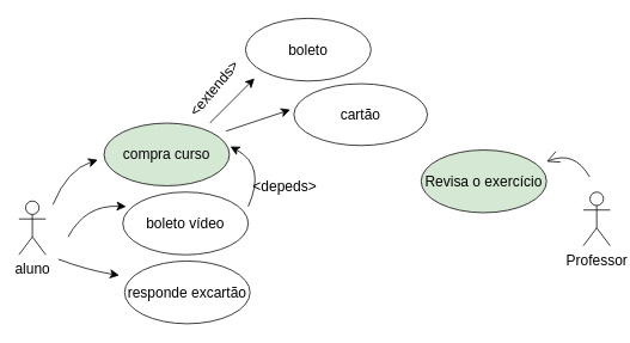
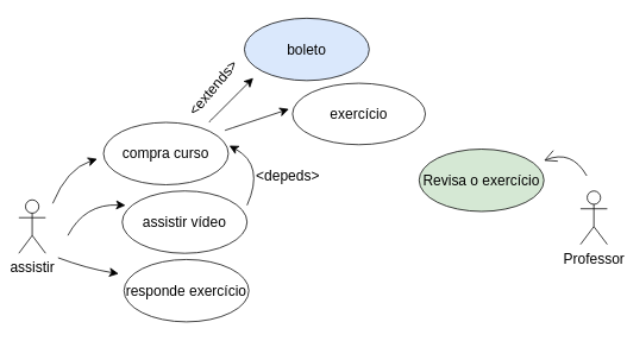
  <mxCell id="0" />
  <mxCell id="1" parent="0" />
- <mxCell id="2" value="&lt;font style=&quot;vertical-align: inherit;&quot;&gt;&lt;font style=&quot;vertical-align: inherit;&quot;&gt;&lt;font style=&quot;vertical-align: inherit;&quot;&gt;&lt;font style=&quot;vertical-align: inherit;&quot;&gt;aluno&lt;/font&gt;&lt;/font&gt;&lt;/font&gt;&lt;/font&gt;" style="shape=umlActor;verticalLabelPosition=bottom;verticalAlign=top;html=1;fontSize=16;" vertex="1" parent="1"><mxGeometry x="20" y="224" width="30" height="60" as="geometry" /></mxCell>
- <mxCell id="3" value="&lt;font style=&quot;vertical-align: inherit;&quot;&gt;&lt;font style=&quot;vertical-align: inherit;&quot;&gt;&lt;font style=&quot;vertical-align: inherit;&quot;&gt;&lt;font style=&quot;vertical-align: inherit;&quot;&gt;compra curso&lt;/font&gt;&lt;/font&gt;&lt;br&gt;&lt;/font&gt;&lt;/font&gt;" style="ellipse;whiteSpace=wrap;html=1;fontSize=16;fillColor=#d5e8d4;" vertex="1" parent="1"><mxGeometry x="115" y="137" width="140" height="70" as="geometry" /></mxCell>
+ <mxCell id="2" value="&lt;font style=&quot;vertical-align: inherit;&quot;&gt;&lt;font style=&quot;vertical-align: inherit;&quot;&gt;&lt;font style=&quot;vertical-align: inherit;&quot;&gt;&lt;font style=&quot;vertical-align: inherit;&quot;&gt;assistir&lt;/font&gt;&lt;/font&gt;&lt;/font&gt;&lt;/font&gt;" style="shape=umlActor;verticalLabelPosition=bottom;verticalAlign=top;html=1;fontSize=16;" vertex="1" parent="1"><mxGeometry x="20" y="224" width="30" height="60" as="geometry" /></mxCell>
+ <mxCell id="3" value="&lt;font style=&quot;vertical-align: inherit;&quot;&gt;&lt;font style=&quot;vertical-align: inherit;&quot;&gt;&lt;font style=&quot;vertical-align: inherit;&quot;&gt;&lt;font style=&quot;vertical-align: inherit;&quot;&gt;compra curso&lt;/font&gt;&lt;/font&gt;&lt;br&gt;&lt;/font&gt;&lt;/font&gt;" style="ellipse;whiteSpace=wrap;html=1;fontSize=16;" vertex="1" parent="1"><mxGeometry x="115" y="137" width="140" height="70" as="geometry" /></mxCell>
  <mxCell id="4" value="" style="endArrow=classic;html=1;rounded=0;fontSize=12;startSize=8;endSize=8;curved=1;" edge="1" parent="1"><mxGeometry width="50" height="50" relative="1" as="geometry"><mxPoint x="58" y="228" as="sourcePoint" /><mxPoint x="108" y="178" as="targetPoint" /><Array as="points"><mxPoint x="74" y="189" /></Array></mxGeometry></mxCell>
- <mxCell id="5" value="&lt;font style=&quot;vertical-align: inherit;&quot;&gt;&lt;font style=&quot;vertical-align: inherit;&quot;&gt;&lt;font style=&quot;vertical-align: inherit;&quot;&gt;&lt;font style=&quot;vertical-align: inherit;&quot;&gt;&lt;font style=&quot;vertical-align: inherit;&quot;&gt;&lt;font style=&quot;vertical-align: inherit;&quot;&gt;&lt;font style=&quot;vertical-align: inherit;&quot;&gt;&lt;font style=&quot;vertical-align: inherit;&quot;&gt;boleto vídeo&lt;/font&gt;&lt;/font&gt;&lt;/font&gt;&lt;/font&gt;&lt;/font&gt;&lt;/font&gt;&lt;br&gt;&lt;/font&gt;&lt;/font&gt;" style="ellipse;whiteSpace=wrap;html=1;fontSize=16;" vertex="1" parent="1"><mxGeometry x="136" y="214" width="140" height="70" as="geometry" /></mxCell>
+ <mxCell id="5" value="&lt;font style=&quot;vertical-align: inherit;&quot;&gt;&lt;font style=&quot;vertical-align: inherit;&quot;&gt;&lt;font style=&quot;vertical-align: inherit;&quot;&gt;&lt;font style=&quot;vertical-align: inherit;&quot;&gt;&lt;font style=&quot;vertical-align: inherit;&quot;&gt;&lt;font style=&quot;vertical-align: inherit;&quot;&gt;&lt;font style=&quot;vertical-align: inherit;&quot;&gt;&lt;font style=&quot;vertical-align: inherit;&quot;&gt;assistir vídeo&lt;/font&gt;&lt;/font&gt;&lt;/font&gt;&lt;/font&gt;&lt;/font&gt;&lt;/font&gt;&lt;br&gt;&lt;/font&gt;&lt;/font&gt;" style="ellipse;whiteSpace=wrap;html=1;fontSize=16;" vertex="1" parent="1"><mxGeometry x="136" y="214" width="140" height="70" as="geometry" /></mxCell>
  <mxCell id="6" value="" style="endArrow=classic;html=1;rounded=0;fontSize=12;startSize=8;endSize=8;curved=1;" edge="1" parent="1"><mxGeometry width="50" height="50" relative="1" as="geometry"><mxPoint x="64" y="289" as="sourcePoint" /><mxPoint x="132" y="307" as="targetPoint" /><Array as="points"><mxPoint x="96" y="301" /></Array></mxGeometry></mxCell>
  <mxCell id="7" value="" style="endArrow=classic;html=1;rounded=0;fontSize=12;startSize=8;endSize=8;curved=1;entryX=0.026;entryY=0.231;entryDx=0;entryDy=0;entryPerimeter=0;" edge="1" parent="1" target="5"><mxGeometry width="50" height="50" relative="1" as="geometry"><mxPoint x="75" y="264" as="sourcePoint" /><mxPoint x="125" y="214" as="targetPoint" /><Array as="points"><mxPoint x="94" y="228" /></Array></mxGeometry></mxCell>
- <mxCell id="8" value="&lt;font style=&quot;vertical-align: inherit;&quot;&gt;&lt;font style=&quot;vertical-align: inherit;&quot;&gt;&lt;font style=&quot;vertical-align: inherit;&quot;&gt;&lt;font style=&quot;vertical-align: inherit;&quot;&gt;&lt;font style=&quot;vertical-align: inherit;&quot;&gt;&lt;font style=&quot;vertical-align: inherit;&quot;&gt;&lt;font style=&quot;vertical-align: inherit;&quot;&gt;&lt;font style=&quot;vertical-align: inherit;&quot;&gt;&lt;font style=&quot;vertical-align: inherit;&quot;&gt;&lt;font style=&quot;vertical-align: inherit;&quot;&gt;&lt;font style=&quot;vertical-align: inherit;&quot;&gt;&lt;font style=&quot;vertical-align: inherit;&quot;&gt;&lt;font style=&quot;vertical-align: inherit;&quot;&gt;&lt;font style=&quot;vertical-align: inherit;&quot;&gt;responde&lt;/font&gt;&lt;/font&gt;&lt;/font&gt;&lt;/font&gt;&lt;/font&gt;&lt;/font&gt;&lt;/font&gt;&lt;/font&gt;&lt;font style=&quot;vertical-align: inherit;&quot;&gt;&lt;font style=&quot;vertical-align: inherit;&quot;&gt;&lt;font style=&quot;vertical-align: inherit;&quot;&gt;&lt;font style=&quot;vertical-align: inherit;&quot;&gt;&amp;nbsp;ex&lt;/font&gt;&lt;/font&gt;&lt;/font&gt;&lt;font style=&quot;vertical-align: inherit;&quot;&gt;cartão&lt;/font&gt;&lt;/font&gt;&lt;/font&gt;&lt;/font&gt;&lt;/font&gt;&lt;/font&gt;&lt;br&gt;&lt;/font&gt;&lt;/font&gt;" style="ellipse;whiteSpace=wrap;html=1;fontSize=16;" vertex="1" parent="1"><mxGeometry x="138" y="291" width="140" height="70" as="geometry" /></mxCell>
+ <mxCell id="8" value="&lt;font style=&quot;vertical-align: inherit;&quot;&gt;&lt;font style=&quot;vertical-align: inherit;&quot;&gt;&lt;font style=&quot;vertical-align: inherit;&quot;&gt;&lt;font style=&quot;vertical-align: inherit;&quot;&gt;&lt;font style=&quot;vertical-align: inherit;&quot;&gt;&lt;font style=&quot;vertical-align: inherit;&quot;&gt;&lt;font style=&quot;vertical-align: inherit;&quot;&gt;&lt;font style=&quot;vertical-align: inherit;&quot;&gt;&lt;font style=&quot;vertical-align: inherit;&quot;&gt;&lt;font style=&quot;vertical-align: inherit;&quot;&gt;&lt;font style=&quot;vertical-align: inherit;&quot;&gt;&lt;font style=&quot;vertical-align: inherit;&quot;&gt;&lt;font style=&quot;vertical-align: inherit;&quot;&gt;&lt;font style=&quot;vertical-align: inherit;&quot;&gt;responde&lt;/font&gt;&lt;/font&gt;&lt;/font&gt;&lt;/font&gt;&lt;/font&gt;&lt;/font&gt;&lt;/font&gt;&lt;/font&gt;&lt;font style=&quot;vertical-align: inherit;&quot;&gt;&lt;font style=&quot;vertical-align: inherit;&quot;&gt;&lt;font style=&quot;vertical-align: inherit;&quot;&gt;&lt;font style=&quot;vertical-align: inherit;&quot;&gt;&amp;nbsp;ex&lt;/font&gt;&lt;/font&gt;&lt;/font&gt;&lt;font style=&quot;vertical-align: inherit;&quot;&gt;ercício&lt;/font&gt;&lt;/font&gt;&lt;/font&gt;&lt;/font&gt;&lt;/font&gt;&lt;/font&gt;&lt;br&gt;&lt;/font&gt;&lt;/font&gt;" style="ellipse;whiteSpace=wrap;html=1;fontSize=16;" vertex="1" parent="1"><mxGeometry x="138" y="291" width="140" height="70" as="geometry" /></mxCell>
  <mxCell id="9" style="edgeStyle=none;curved=1;rounded=0;orthogonalLoop=1;jettySize=auto;html=1;exitX=1;exitY=0.5;exitDx=0;exitDy=0;fontSize=12;startSize=8;endSize=8;" edge="1" parent="1" source="5" target="5"><mxGeometry relative="1" as="geometry" /></mxCell>
  <mxCell id="10" value="" style="endArrow=classic;html=1;rounded=0;fontSize=12;startSize=8;endSize=8;curved=1;" edge="1" parent="1"><mxGeometry width="50" height="50" relative="1" as="geometry"><mxPoint x="276" y="230" as="sourcePoint" /><mxPoint x="256" y="163" as="targetPoint" /><Array as="points"><mxPoint x="296" y="185" /></Array></mxGeometry></mxCell>
- <mxCell id="11" value="&lt;font style=&quot;vertical-align: inherit;&quot;&gt;&lt;font style=&quot;vertical-align: inherit;&quot;&gt;&lt;font style=&quot;vertical-align: inherit;&quot;&gt;&lt;/font&gt;&lt;/font&gt;&lt;/font&gt;&lt;font style=&quot;vertical-align: inherit;&quot;&gt;&lt;font style=&quot;vertical-align: inherit;&quot;&gt;&lt;font style=&quot;vertical-align: inherit;&quot;&gt;&lt;font style=&quot;vertical-align: inherit;&quot;&gt;&lt;font style=&quot;vertical-align: inherit;&quot;&gt;&lt;font style=&quot;vertical-align: inherit;&quot;&gt;&lt;font style=&quot;vertical-align: inherit;&quot;&gt;&lt;font style=&quot;vertical-align: inherit;&quot;&gt;&amp;lt;depe&lt;/font&gt;&lt;/font&gt;&lt;/font&gt;&lt;/font&gt;&lt;/font&gt;&lt;/font&gt;&lt;/font&gt;&lt;/font&gt;&lt;font style=&quot;vertical-align: inherit;&quot;&gt;&lt;font style=&quot;vertical-align: inherit;&quot;&gt;&lt;font style=&quot;vertical-align: inherit;&quot;&gt;&lt;font style=&quot;vertical-align: inherit;&quot;&gt;&lt;font style=&quot;vertical-align: inherit;&quot;&gt;&lt;font style=&quot;vertical-align: inherit;&quot;&gt;&lt;font style=&quot;vertical-align: inherit;&quot;&gt;&lt;font style=&quot;vertical-align: inherit;&quot;&gt;ds&lt;/font&gt;&lt;/font&gt;&lt;/font&gt;&lt;/font&gt;&lt;/font&gt;&lt;/font&gt;&lt;/font&gt;&lt;font style=&quot;vertical-align: inherit;&quot;&gt;&lt;font style=&quot;vertical-align: inherit;&quot;&gt;&lt;font style=&quot;vertical-align: inherit;&quot;&gt;&lt;font style=&quot;vertical-align: inherit;&quot;&gt;&lt;font style=&quot;vertical-align: inherit;&quot;&gt;&lt;font style=&quot;vertical-align: inherit;&quot;&gt;&lt;font style=&quot;vertical-align: inherit;&quot;&gt;&amp;gt;&lt;/font&gt;&lt;/font&gt;&lt;/font&gt;&lt;/font&gt;&lt;/font&gt;&lt;/font&gt;&lt;/font&gt;&lt;/font&gt;" style="text;strokeColor=none;fillColor=none;html=1;align=center;verticalAlign=middle;whiteSpace=wrap;rounded=0;fontSize=16;" vertex="1" parent="1"><mxGeometry x="287" y="192" width="60" height="30" as="geometry" /></mxCell>
+ <mxCell id="11" value="&lt;font style=&quot;vertical-align: inherit;&quot;&gt;&lt;font style=&quot;vertical-align: inherit;&quot;&gt;&lt;font style=&quot;vertical-align: inherit;&quot;&gt;&lt;/font&gt;&lt;/font&gt;&lt;/font&gt;&lt;font style=&quot;vertical-align: inherit;&quot;&gt;&lt;font style=&quot;vertical-align: inherit;&quot;&gt;&lt;font style=&quot;vertical-align: inherit;&quot;&gt;&lt;font style=&quot;vertical-align: inherit;&quot;&gt;&lt;font style=&quot;vertical-align: inherit;&quot;&gt;&lt;font style=&quot;vertical-align: inherit;&quot;&gt;&lt;font style=&quot;vertical-align: inherit;&quot;&gt;&lt;font style=&quot;vertical-align: inherit;&quot;&gt;&amp;lt;depe&lt;/font&gt;&lt;/font&gt;&lt;/font&gt;&lt;/font&gt;&lt;/font&gt;&lt;/font&gt;&lt;/font&gt;&lt;/font&gt;&lt;font style=&quot;vertical-align: inherit;&quot;&gt;&lt;font style=&quot;vertical-align: inherit;&quot;&gt;&lt;font style=&quot;vertical-align: inherit;&quot;&gt;&lt;font style=&quot;vertical-align: inherit;&quot;&gt;&lt;font style=&quot;vertical-align: inherit;&quot;&gt;&lt;font style=&quot;vertical-align: inherit;&quot;&gt;&lt;font style=&quot;vertical-align: inherit;&quot;&gt;&lt;font style=&quot;vertical-align: inherit;&quot;&gt;ds&lt;/font&gt;&lt;/font&gt;&lt;/font&gt;&lt;/font&gt;&lt;/font&gt;&lt;/font&gt;&lt;/font&gt;&lt;font style=&quot;vertical-align: inherit;&quot;&gt;&lt;font style=&quot;vertical-align: inherit;&quot;&gt;&lt;font style=&quot;vertical-align: inherit;&quot;&gt;&lt;font style=&quot;vertical-align: inherit;&quot;&gt;&lt;font style=&quot;vertical-align: inherit;&quot;&gt;&lt;font style=&quot;vertical-align: inherit;&quot;&gt;&lt;font style=&quot;vertical-align: inherit;&quot;&gt;&amp;gt;&lt;/font&gt;&lt;/font&gt;&lt;/font&gt;&lt;/font&gt;&lt;/font&gt;&lt;/font&gt;&lt;/font&gt;&lt;/font&gt;" style="text;strokeColor=none;fillColor=none;html=1;align=center;verticalAlign=middle;whiteSpace=wrap;rounded=0;fontSize=16;" vertex="1" parent="1"><mxGeometry x="292" y="182" width="60" height="30" as="geometry" /></mxCell>
  <mxCell id="12" value="" style="endArrow=classic;html=1;rounded=0;fontSize=12;startSize=8;endSize=8;curved=1;" edge="1" parent="1"><mxGeometry width="50" height="50" relative="1" as="geometry"><mxPoint x="233" y="137" as="sourcePoint" /><mxPoint x="283" y="87" as="targetPoint" /></mxGeometry></mxCell>
  <mxCell id="13" value="" style="endArrow=classic;html=1;rounded=0;fontSize=12;startSize=8;endSize=8;curved=1;" edge="1" parent="1"><mxGeometry width="50" height="50" relative="1" as="geometry"><mxPoint x="251" y="146" as="sourcePoint" /><mxPoint x="323" y="122" as="targetPoint" /></mxGeometry></mxCell>
- <mxCell id="14" value="&lt;font style=&quot;vertical-align: inherit;&quot;&gt;&lt;font style=&quot;vertical-align: inherit;&quot;&gt;&lt;font style=&quot;vertical-align: inherit;&quot;&gt;&lt;font style=&quot;vertical-align: inherit;&quot;&gt;&lt;font style=&quot;vertical-align: inherit;&quot;&gt;&lt;font style=&quot;vertical-align: inherit;&quot;&gt;&lt;font style=&quot;vertical-align: inherit;&quot;&gt;&lt;font style=&quot;vertical-align: inherit;&quot;&gt;&lt;font style=&quot;vertical-align: inherit;&quot;&gt;&lt;font style=&quot;vertical-align: inherit;&quot;&gt;&lt;font style=&quot;vertical-align: inherit;&quot;&gt;&lt;font style=&quot;vertical-align: inherit;&quot;&gt;&lt;font style=&quot;vertical-align: inherit;&quot;&gt;&lt;font style=&quot;vertical-align: inherit;&quot;&gt;&lt;font style=&quot;vertical-align: inherit;&quot;&gt;&lt;font style=&quot;vertical-align: inherit;&quot;&gt;boleto&lt;/font&gt;&lt;/font&gt;&lt;/font&gt;&lt;/font&gt;&lt;/font&gt;&lt;/font&gt;&lt;/font&gt;&lt;/font&gt;&lt;/font&gt;&lt;/font&gt;&lt;/font&gt;&lt;/font&gt;&lt;/font&gt;&lt;/font&gt;&lt;br&gt;&lt;/font&gt;&lt;/font&gt;" style="ellipse;whiteSpace=wrap;html=1;fontSize=16;" vertex="1" parent="1"><mxGeometry x="273" y="20" width="140" height="70" as="geometry" /></mxCell>
- <mxCell id="15" value="&lt;font style=&quot;vertical-align: inherit;&quot;&gt;&lt;font style=&quot;vertical-align: inherit;&quot;&gt;&lt;font style=&quot;vertical-align: inherit;&quot;&gt;&lt;font style=&quot;vertical-align: inherit;&quot;&gt;cartão&lt;/font&gt;&lt;/font&gt;&lt;br&gt;&lt;/font&gt;&lt;/font&gt;" style="ellipse;whiteSpace=wrap;html=1;fontSize=16;" vertex="1" parent="1"><mxGeometry x="327" y="93" width="149" height="69" as="geometry" /></mxCell>
+ <mxCell id="14" value="&lt;font style=&quot;vertical-align: inherit;&quot;&gt;&lt;font style=&quot;vertical-align: inherit;&quot;&gt;&lt;font style=&quot;vertical-align: inherit;&quot;&gt;&lt;font style=&quot;vertical-align: inherit;&quot;&gt;&lt;font style=&quot;vertical-align: inherit;&quot;&gt;&lt;font style=&quot;vertical-align: inherit;&quot;&gt;&lt;font style=&quot;vertical-align: inherit;&quot;&gt;&lt;font style=&quot;vertical-align: inherit;&quot;&gt;&lt;font style=&quot;vertical-align: inherit;&quot;&gt;&lt;font style=&quot;vertical-align: inherit;&quot;&gt;&lt;font style=&quot;vertical-align: inherit;&quot;&gt;&lt;font style=&quot;vertical-align: inherit;&quot;&gt;&lt;font style=&quot;vertical-align: inherit;&quot;&gt;&lt;font style=&quot;vertical-align: inherit;&quot;&gt;&lt;font style=&quot;vertical-align: inherit;&quot;&gt;&lt;font style=&quot;vertical-align: inherit;&quot;&gt;boleto&lt;/font&gt;&lt;/font&gt;&lt;/font&gt;&lt;/font&gt;&lt;/font&gt;&lt;/font&gt;&lt;/font&gt;&lt;/font&gt;&lt;/font&gt;&lt;/font&gt;&lt;/font&gt;&lt;/font&gt;&lt;/font&gt;&lt;/font&gt;&lt;br&gt;&lt;/font&gt;&lt;/font&gt;" style="ellipse;whiteSpace=wrap;html=1;fontSize=16;fillColor=#dae8fc;" vertex="1" parent="1"><mxGeometry x="273" y="20" width="140" height="70" as="geometry" /></mxCell>
+ <mxCell id="15" value="&lt;font style=&quot;vertical-align: inherit;&quot;&gt;&lt;font style=&quot;vertical-align: inherit;&quot;&gt;&lt;font style=&quot;vertical-align: inherit;&quot;&gt;&lt;font style=&quot;vertical-align: inherit;&quot;&gt;exercício&lt;/font&gt;&lt;/font&gt;&lt;br&gt;&lt;/font&gt;&lt;/font&gt;" style="ellipse;whiteSpace=wrap;html=1;fontSize=16;" vertex="1" parent="1"><mxGeometry x="327" y="93" width="149" height="69" as="geometry" /></mxCell>
  <mxCell id="16" value="&lt;font style=&quot;vertical-align: inherit;&quot;&gt;&lt;font style=&quot;vertical-align: inherit;&quot;&gt;&amp;lt;ext&lt;/font&gt;&lt;/font&gt;&lt;font style=&quot;vertical-align: inherit;&quot;&gt;&lt;font style=&quot;vertical-align: inherit;&quot;&gt;ends&amp;gt;&lt;/font&gt;&lt;/font&gt;" style="text;html=1;strokeColor=none;fillColor=none;align=center;verticalAlign=middle;whiteSpace=wrap;rounded=0;fontSize=16;rotation=-50;" vertex="1" parent="1"><mxGeometry x="208" y="83" width="60" height="30" as="geometry" /></mxCell>
  <mxCell id="17" value="&lt;font style=&quot;vertical-align: inherit;&quot;&gt;&lt;font style=&quot;vertical-align: inherit;&quot;&gt;Prof&lt;/font&gt;&lt;/font&gt;&lt;font style=&quot;vertical-align: inherit;&quot;&gt;&lt;font style=&quot;vertical-align: inherit;&quot;&gt;essor&lt;br&gt;&lt;/font&gt;&lt;/font&gt;" style="shape=umlActor;verticalLabelPosition=bottom;verticalAlign=top;html=1;fontSize=16;" vertex="1" parent="1"><mxGeometry x="650" y="214" width="30" height="60" as="geometry" /></mxCell>
  <mxCell id="18" value="&lt;font style=&quot;vertical-align: inherit;&quot;&gt;&lt;font style=&quot;vertical-align: inherit;&quot;&gt;R&lt;/font&gt;&lt;/font&gt;&lt;font style=&quot;vertical-align: inherit;&quot;&gt;&lt;font style=&quot;vertical-align: inherit;&quot;&gt;evisa o&amp;nbsp;&lt;/font&gt;&lt;/font&gt;&lt;font style=&quot;vertical-align: inherit;&quot;&gt;&lt;font style=&quot;vertical-align: inherit;&quot;&gt;ex&lt;/font&gt;&lt;/font&gt;&lt;font style=&quot;vertical-align: inherit;&quot;&gt;&lt;font style=&quot;vertical-align: inherit;&quot;&gt;ercício&lt;/font&gt;&lt;/font&gt;" style="ellipse;whiteSpace=wrap;html=1;fontSize=16;fillColor=#d5e8d4;" vertex="1" parent="1"><mxGeometry x="469" y="167" width="140" height="70" as="geometry" /></mxCell>
  <mxCell id="19" value="" style="endArrow=open;endFill=1;endSize=12;html=1;rounded=0;fontSize=12;curved=1;" edge="1" parent="1"><mxGeometry width="160" relative="1" as="geometry"><mxPoint x="657" y="197" as="sourcePoint" /><mxPoint x="609" y="180" as="targetPoint" /><Array as="points"><mxPoint x="640" y="167" /></Array></mxGeometry></mxCell>
